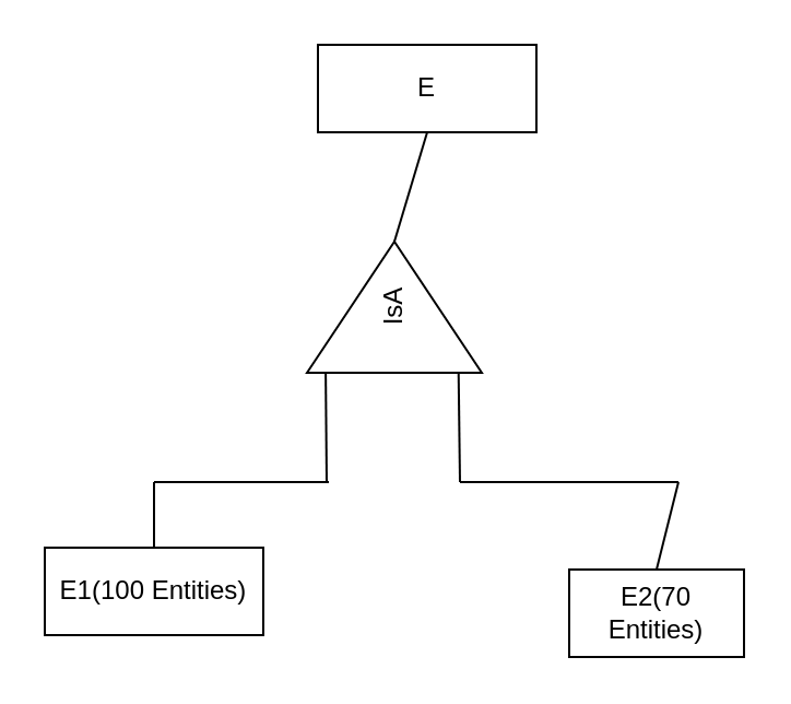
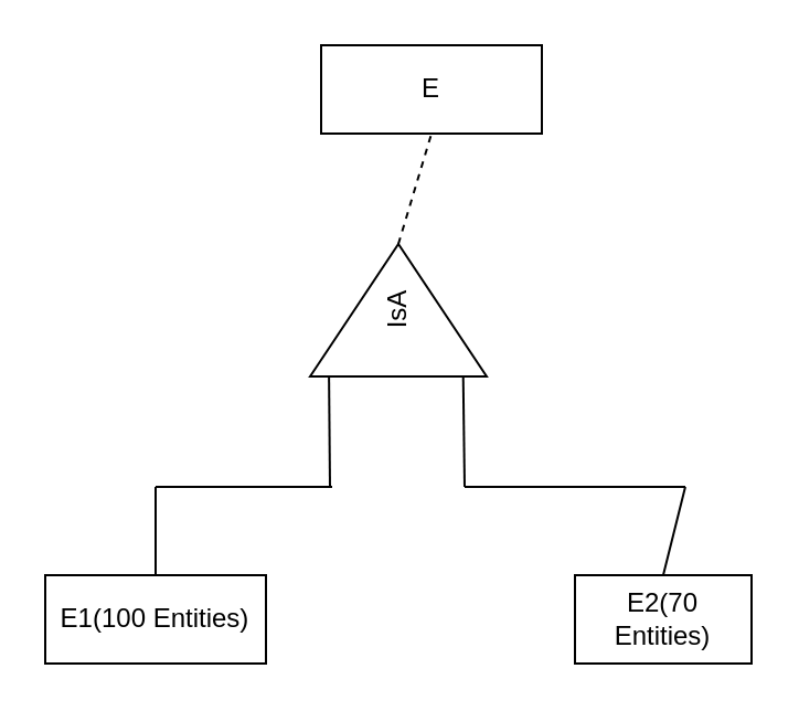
  <mxCell id="0" />
  <mxCell id="1" parent="0" />
  <mxCell id="2" value="E" style="whiteSpace=wrap;html=1;align=center;" parent="1" vertex="1"><mxGeometry x="145" y="20" width="100" height="40" as="geometry" /></mxCell>
- <mxCell id="3" value="E1(100 Entities)" style="whiteSpace=wrap;html=1;align=center;" parent="1" vertex="1"><mxGeometry x="20" y="250" width="100" height="40" as="geometry" /></mxCell>
+ <mxCell id="3" value="E1(100 Entities)" style="whiteSpace=wrap;html=1;align=center;" parent="1" vertex="1"><mxGeometry x="20" y="260" width="100" height="40" as="geometry" /></mxCell>
  <mxCell id="4" value="E2(70 Entities)" style="whiteSpace=wrap;html=1;align=center;" parent="1" vertex="1"><mxGeometry x="260" y="260" width="80" height="40" as="geometry" /></mxCell>
  <mxCell id="5" value="IsA" style="triangle;whiteSpace=wrap;html=1;rotation=-90;" parent="1" vertex="1"><mxGeometry x="150" y="100" width="60" height="80" as="geometry" /></mxCell>
- <mxCell id="6" value="" style="endArrow=none;html=1;exitX=1;exitY=0.5;exitDx=0;exitDy=0;entryX=0.5;entryY=1;entryDx=0;entryDy=0;" parent="1" source="5" target="2" edge="1"><mxGeometry width="50" height="50" relative="1" as="geometry"><mxPoint x="170" y="100" as="sourcePoint" /><mxPoint x="210" y="60" as="targetPoint" /></mxGeometry></mxCell>
+ <mxCell id="6" value="" style="endArrow=none;html=1;exitX=1;exitY=0.5;exitDx=0;exitDy=0;entryX=0.5;entryY=1;entryDx=0;entryDy=0;dashed=1;" parent="1" source="5" target="2" edge="1"><mxGeometry width="50" height="50" relative="1" as="geometry"><mxPoint x="170" y="100" as="sourcePoint" /><mxPoint x="210" y="60" as="targetPoint" /></mxGeometry></mxCell>
  <mxCell id="7" value="" style="endArrow=none;html=1;" parent="1" edge="1"><mxGeometry width="50" height="50" relative="1" as="geometry"><mxPoint x="210" y="220" as="sourcePoint" /><mxPoint x="310" y="220" as="targetPoint" /></mxGeometry></mxCell>
  <mxCell id="8" value="" style="endArrow=none;html=1;exitX=0.5;exitY=0;exitDx=0;exitDy=0;" parent="1" source="4" edge="1"><mxGeometry width="50" height="50" relative="1" as="geometry"><mxPoint x="320" y="260" as="sourcePoint" /><mxPoint x="310" y="220" as="targetPoint" /></mxGeometry></mxCell>
  <mxCell id="9" value="" style="endArrow=none;html=1;exitX=0;exitY=0.867;exitDx=0;exitDy=0;exitPerimeter=0;" parent="1" source="5" edge="1"><mxGeometry width="50" height="50" relative="1" as="geometry"><mxPoint x="140" y="230" as="sourcePoint" /><mxPoint x="210" y="220" as="targetPoint" /></mxGeometry></mxCell>
  <mxCell id="10" value="" style="endArrow=none;html=1;entryX=-0.008;entryY=0.107;entryDx=0;entryDy=0;entryPerimeter=0;" parent="1" target="5" edge="1"><mxGeometry width="50" height="50" relative="1" as="geometry"><mxPoint x="149" y="220" as="sourcePoint" /><mxPoint x="140" y="173" as="targetPoint" /></mxGeometry></mxCell>
  <mxCell id="11" value="" style="endArrow=none;html=1;" parent="1" edge="1"><mxGeometry width="50" height="50" relative="1" as="geometry"><mxPoint x="70" y="220" as="sourcePoint" /><mxPoint x="150" y="220" as="targetPoint" /></mxGeometry></mxCell>
  <mxCell id="12" value="" style="endArrow=none;html=1;exitX=0.5;exitY=0;exitDx=0;exitDy=0;" parent="1" source="3" edge="1"><mxGeometry width="50" height="50" relative="1" as="geometry"><mxPoint x="10" y="240" as="sourcePoint" /><mxPoint x="70" y="220" as="targetPoint" /></mxGeometry></mxCell>
